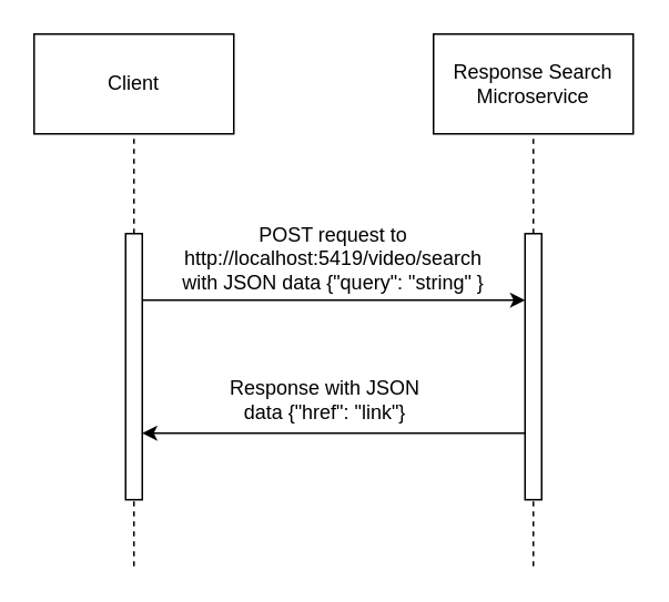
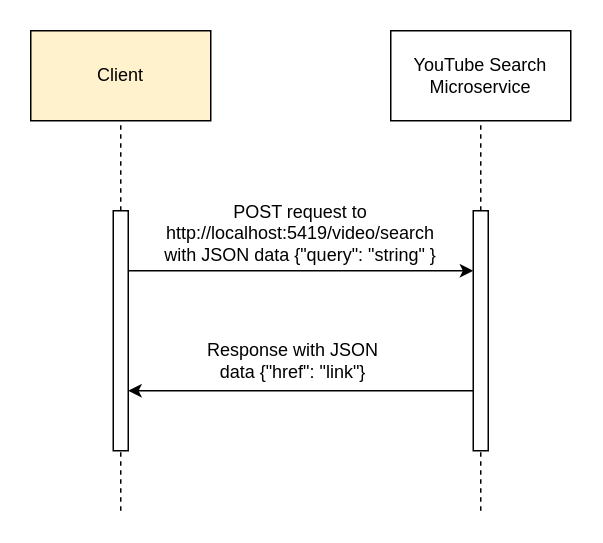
  <mxCell id="0" />
  <mxCell id="1" parent="0" />
- <mxCell id="2" value="Client" style="rounded=0;whiteSpace=wrap;html=1;" vertex="1" parent="1"><mxGeometry x="20" y="20" width="120" height="60" as="geometry" /></mxCell>
- <mxCell id="3" value="Response Search Microservice" style="rounded=0;whiteSpace=wrap;html=1;" vertex="1" parent="1"><mxGeometry x="260" y="20" width="120" height="60" as="geometry" /></mxCell>
+ <mxCell id="2" value="Client" style="rounded=0;whiteSpace=wrap;html=1;fillColor=#fff2cc;" vertex="1" parent="1"><mxGeometry x="20" y="20" width="120" height="60" as="geometry" /></mxCell>
+ <mxCell id="3" value="YouTube Search Microservice" style="rounded=0;whiteSpace=wrap;html=1;" vertex="1" parent="1"><mxGeometry x="260" y="20" width="120" height="60" as="geometry" /></mxCell>
  <mxCell id="4" style="edgeStyle=none;html=1;exitX=1;exitY=0.25;exitDx=0;exitDy=0;entryX=0;entryY=0.25;entryDx=0;entryDy=0;" edge="1" parent="1" source="5" target="7"><mxGeometry relative="1" as="geometry" /></mxCell>
  <mxCell id="5" value="" style="rounded=0;whiteSpace=wrap;html=1;" vertex="1" parent="1"><mxGeometry x="75" y="140" width="10" height="160" as="geometry" /></mxCell>
  <mxCell id="6" style="edgeStyle=none;html=1;exitX=0;exitY=0.75;exitDx=0;exitDy=0;entryX=1;entryY=0.75;entryDx=0;entryDy=0;" edge="1" parent="1" source="7" target="5"><mxGeometry relative="1" as="geometry" /></mxCell>
  <mxCell id="7" value="" style="rounded=0;whiteSpace=wrap;html=1;" vertex="1" parent="1"><mxGeometry x="315" y="140" width="10" height="160" as="geometry" /></mxCell>
  <mxCell id="8" value="" style="endArrow=none;dashed=1;html=1;exitX=0.5;exitY=0;exitDx=0;exitDy=0;entryX=0.5;entryY=1;entryDx=0;entryDy=0;" edge="1" parent="1" source="5" target="2"><mxGeometry width="50" height="50" relative="1" as="geometry"><mxPoint x="80" y="140" as="sourcePoint" /><mxPoint x="80" y="80" as="targetPoint" /></mxGeometry></mxCell>
  <mxCell id="9" value="" style="endArrow=none;dashed=1;html=1;exitX=0.5;exitY=0;exitDx=0;exitDy=0;entryX=0.5;entryY=1;entryDx=0;entryDy=0;" edge="1" parent="1" source="7" target="3"><mxGeometry width="50" height="50" relative="1" as="geometry"><mxPoint x="319.5" y="140" as="sourcePoint" /><mxPoint x="319.5" y="90" as="targetPoint" /></mxGeometry></mxCell>
  <mxCell id="10" value="POST request to http://localhost:5419/video/search with JSON data {&quot;query&quot;: &quot;string&quot; }" style="text;html=1;strokeColor=none;fillColor=none;align=center;verticalAlign=middle;whiteSpace=wrap;rounded=0;" vertex="1" parent="1"><mxGeometry x="100" y="130" width="200" height="50" as="geometry" /></mxCell>
  <mxCell id="11" value="Response with JSON data {&quot;href&quot;: &quot;link&quot;}" style="text;html=1;strokeColor=none;fillColor=none;align=center;verticalAlign=middle;whiteSpace=wrap;rounded=0;" vertex="1" parent="1"><mxGeometry x="130" y="220" width="130" height="40" as="geometry" /></mxCell>
  <mxCell id="12" value="" style="endArrow=none;dashed=1;html=1;entryX=0.5;entryY=1;entryDx=0;entryDy=0;" edge="1" parent="1" target="5"><mxGeometry width="50" height="50" relative="1" as="geometry"><mxPoint x="80" y="340" as="sourcePoint" /><mxPoint x="100" y="330" as="targetPoint" /></mxGeometry></mxCell>
  <mxCell id="13" value="" style="endArrow=none;dashed=1;html=1;entryX=0.5;entryY=1;entryDx=0;entryDy=0;" edge="1" parent="1" target="7"><mxGeometry width="50" height="50" relative="1" as="geometry"><mxPoint x="320" y="340" as="sourcePoint" /><mxPoint x="319.5" y="330" as="targetPoint" /><Array as="points" /></mxGeometry></mxCell>
